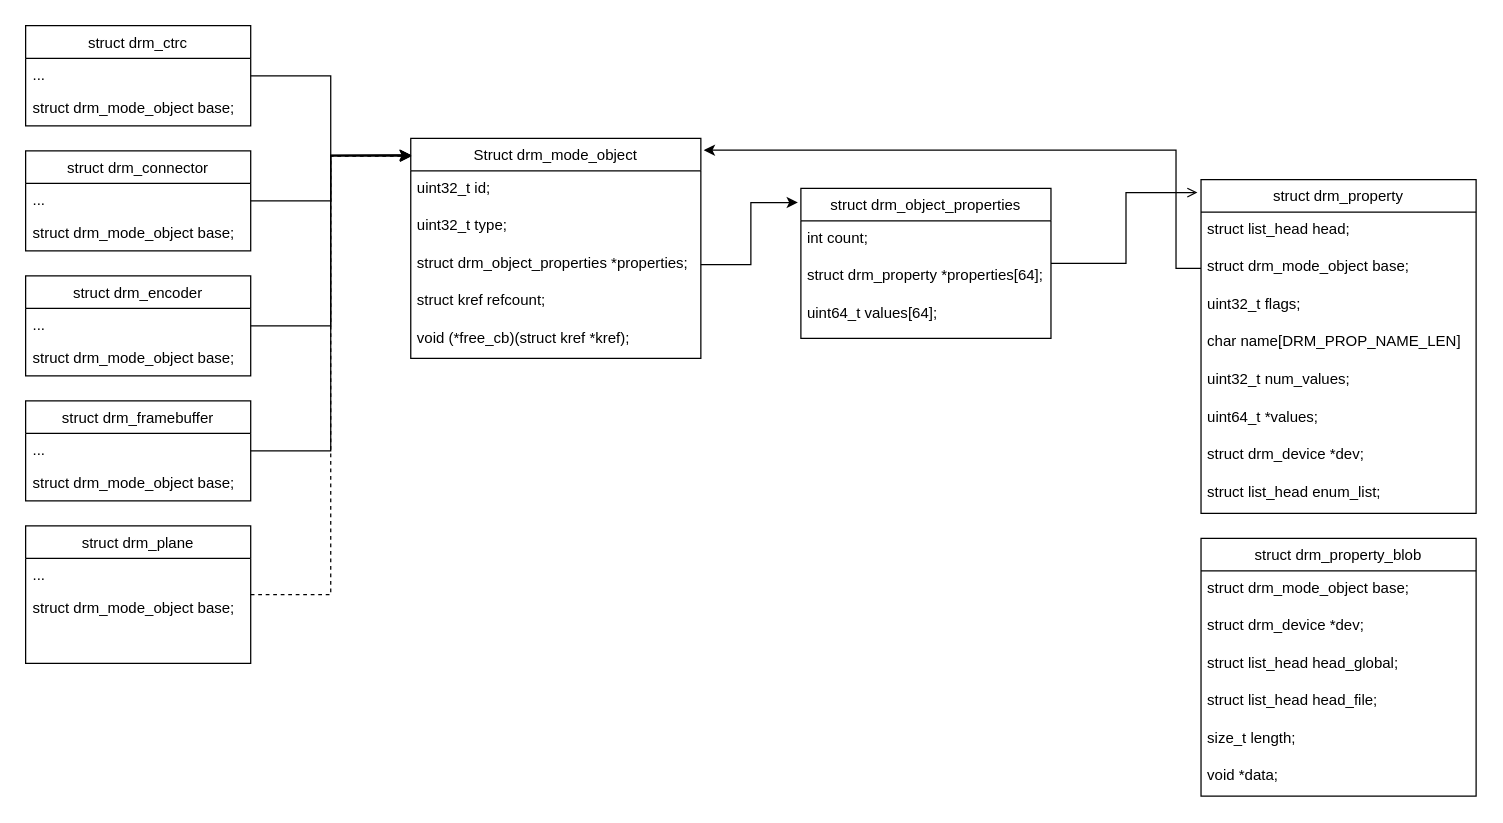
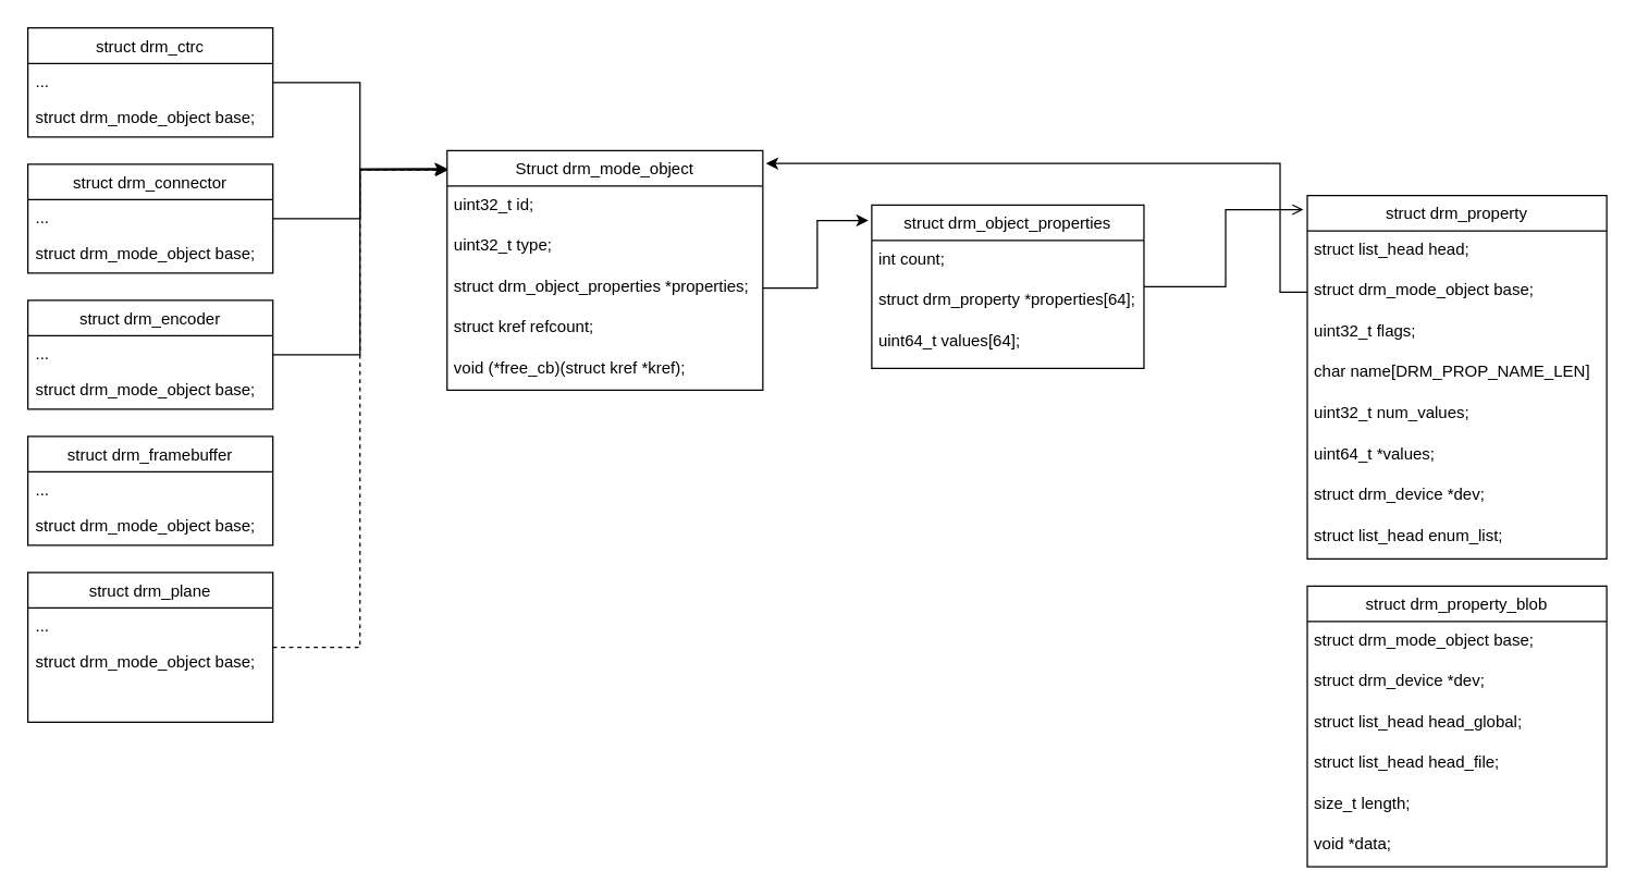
  <mxCell id="0" />
  <mxCell id="1" parent="0" />
  <mxCell id="2" value="struct drm_ctrc" style="swimlane;fontStyle=0;align=center;verticalAlign=top;childLayout=stackLayout;horizontal=1;startSize=26;horizontalStack=0;resizeParent=1;resizeLast=0;collapsible=1;marginBottom=0;rounded=0;shadow=0;strokeWidth=1;" parent="1" vertex="1"><mxGeometry x="20" y="20" width="180" height="80" as="geometry"><mxRectangle x="230" y="140" width="160" height="26" as="alternateBounds" /></mxGeometry></mxCell>
  <mxCell id="3" value="..." style="text;align=left;verticalAlign=top;spacingLeft=4;spacingRight=4;overflow=hidden;rotatable=0;points=[[0,0.5],[1,0.5]];portConstraint=eastwest;" parent="2" vertex="1"><mxGeometry y="26" width="180" height="26" as="geometry" /></mxCell>
  <mxCell id="4" value="struct drm_mode_object base;" style="text;align=left;verticalAlign=top;spacingLeft=4;spacingRight=4;overflow=hidden;rotatable=0;points=[[0,0.5],[1,0.5]];portConstraint=eastwest;rounded=0;shadow=0;html=0;" parent="2" vertex="1"><mxGeometry y="52" width="180" height="28" as="geometry" /></mxCell>
  <mxCell id="5" value="Struct drm_mode_object" style="swimlane;fontStyle=0;align=center;verticalAlign=top;childLayout=stackLayout;horizontal=1;startSize=26;horizontalStack=0;resizeParent=1;resizeLast=0;collapsible=1;marginBottom=0;rounded=0;shadow=0;strokeWidth=1;" parent="1" vertex="1"><mxGeometry x="328" y="110" width="232" height="176" as="geometry"><mxRectangle x="508" y="120" width="160" height="26" as="alternateBounds" /></mxGeometry></mxCell>
  <mxCell id="6" value="&amp;nbsp;uint32_t id;" style="text;html=1;align=left;verticalAlign=top;resizable=0;points=[];autosize=1;strokeColor=none;fillColor=none;" vertex="1" parent="5"><mxGeometry y="26" width="232" height="30" as="geometry" /></mxCell>
  <mxCell id="7" value="&amp;nbsp;uint32_t type;" style="text;html=1;align=left;verticalAlign=top;resizable=0;points=[];autosize=1;strokeColor=none;fillColor=none;fontFamily=Helvetica;fontSize=12;fontColor=default;" vertex="1" parent="5"><mxGeometry y="56" width="232" height="30" as="geometry" /></mxCell>
  <mxCell id="8" value=" struct drm_object_properties *properties;" style="text;align=left;verticalAlign=top;resizable=0;points=[];autosize=1;" vertex="1" parent="5"><mxGeometry y="86" width="232" height="30" as="geometry" /></mxCell>
  <mxCell id="9" value="&amp;nbsp;struct kref refcount;" style="text;align=left;verticalAlign=top;resizable=0;points=[];autosize=1;html=1;" vertex="1" parent="5"><mxGeometry y="116" width="232" height="30" as="geometry" /></mxCell>
  <mxCell id="10" value="&amp;nbsp;void (*free_cb)(struct kref *kref);" style="text;html=1;align=left;verticalAlign=top;resizable=0;points=[];autosize=1;" vertex="1" parent="5"><mxGeometry y="146" width="232" height="30" as="geometry" /></mxCell>
  <mxCell id="11" value="struct drm_connector" style="swimlane;fontStyle=0;align=center;verticalAlign=top;childLayout=stackLayout;horizontal=1;startSize=26;horizontalStack=0;resizeParent=1;resizeLast=0;collapsible=1;marginBottom=0;rounded=0;shadow=0;strokeWidth=1;" vertex="1" parent="1"><mxGeometry x="20" y="120" width="180" height="80" as="geometry"><mxRectangle x="230" y="140" width="160" height="26" as="alternateBounds" /></mxGeometry></mxCell>
  <mxCell id="12" value="..." style="text;align=left;verticalAlign=top;spacingLeft=4;spacingRight=4;overflow=hidden;rotatable=0;points=[[0,0.5],[1,0.5]];portConstraint=eastwest;" vertex="1" parent="11"><mxGeometry y="26" width="180" height="26" as="geometry" /></mxCell>
  <mxCell id="13" value="struct drm_mode_object base;" style="text;align=left;verticalAlign=top;spacingLeft=4;spacingRight=4;overflow=hidden;rotatable=0;points=[[0,0.5],[1,0.5]];portConstraint=eastwest;rounded=0;shadow=0;html=0;" vertex="1" parent="11"><mxGeometry y="52" width="180" height="28" as="geometry" /></mxCell>
  <mxCell id="14" value="struct drm_object_properties" style="swimlane;fontStyle=0;align=center;verticalAlign=top;childLayout=stackLayout;horizontal=1;startSize=26;horizontalStack=0;resizeParent=1;resizeLast=0;collapsible=1;marginBottom=0;rounded=0;shadow=0;strokeWidth=1;" vertex="1" parent="1"><mxGeometry x="640" y="150" width="200" height="120" as="geometry"><mxRectangle x="550" y="140" width="160" height="26" as="alternateBounds" /></mxGeometry></mxCell>
  <mxCell id="15" value="&amp;nbsp;int count;" style="text;html=1;align=left;verticalAlign=top;resizable=0;points=[];autosize=1;strokeColor=none;fillColor=none;" vertex="1" parent="14"><mxGeometry y="26" width="200" height="30" as="geometry" /></mxCell>
  <mxCell id="16" value="&amp;nbsp;struct drm_property *properties[64];" style="text;html=1;align=left;verticalAlign=top;resizable=0;points=[];autosize=1;strokeColor=none;fillColor=none;" vertex="1" parent="14"><mxGeometry y="56" width="200" height="30" as="geometry" /></mxCell>
  <mxCell id="17" value="&amp;nbsp;uint64_t values[64];" style="text;html=1;align=left;verticalAlign=top;resizable=0;points=[];autosize=1;" vertex="1" parent="14"><mxGeometry y="86" width="200" height="30" as="geometry" /></mxCell>
  <mxCell id="18" style="edgeStyle=orthogonalEdgeStyle;rounded=0;orthogonalLoop=1;jettySize=auto;html=1;entryX=-0.012;entryY=0.095;entryDx=0;entryDy=0;entryPerimeter=0;" edge="1" parent="1" source="8" target="14"><mxGeometry relative="1" as="geometry" /></mxCell>
  <mxCell id="19" value="struct drm_property" style="swimlane;fontStyle=0;align=center;verticalAlign=top;childLayout=stackLayout;horizontal=1;startSize=26;horizontalStack=0;resizeParent=1;resizeLast=0;collapsible=1;marginBottom=0;rounded=0;shadow=0;strokeWidth=1;" vertex="1" parent="1"><mxGeometry x="960" y="143" width="220" height="267" as="geometry"><mxRectangle x="550" y="140" width="160" height="26" as="alternateBounds" /></mxGeometry></mxCell>
  <mxCell id="20" value="&amp;nbsp;struct list_head head;" style="text;html=1;align=left;verticalAlign=top;resizable=0;points=[];autosize=1;strokeColor=none;fillColor=none;" vertex="1" parent="19"><mxGeometry y="26" width="220" height="30" as="geometry" /></mxCell>
  <mxCell id="21" value="&amp;nbsp;struct drm_mode_object base;" style="text;html=1;align=left;verticalAlign=top;resizable=0;points=[];autosize=1;strokeColor=none;fillColor=none;" vertex="1" parent="19"><mxGeometry y="56" width="220" height="30" as="geometry" /></mxCell>
  <mxCell id="22" value="&amp;nbsp;uint32_t flags;" style="text;html=1;align=left;verticalAlign=top;resizable=0;points=[];autosize=1;strokeColor=none;fillColor=none;" vertex="1" parent="19"><mxGeometry y="86" width="220" height="30" as="geometry" /></mxCell>
  <mxCell id="23" value="&amp;nbsp;char name[DRM_PROP_NAME_LEN]" style="text;html=1;align=left;verticalAlign=top;resizable=0;points=[];autosize=1;strokeColor=none;fillColor=none;" vertex="1" parent="19"><mxGeometry y="116" width="220" height="30" as="geometry" /></mxCell>
  <mxCell id="24" value="&amp;nbsp;uint32_t num_values;" style="text;html=1;align=left;verticalAlign=top;resizable=0;points=[];autosize=1;strokeColor=none;fillColor=none;" vertex="1" parent="19"><mxGeometry y="146" width="220" height="30" as="geometry" /></mxCell>
  <mxCell id="25" value="&amp;nbsp;uint64_t *values;" style="text;html=1;align=left;verticalAlign=top;resizable=0;points=[];autosize=1;strokeColor=none;fillColor=none;" vertex="1" parent="19"><mxGeometry y="176" width="220" height="30" as="geometry" /></mxCell>
  <mxCell id="26" value="&amp;nbsp;struct drm_device *dev;" style="text;html=1;align=left;verticalAlign=top;resizable=0;points=[];autosize=1;strokeColor=none;fillColor=none;" vertex="1" parent="19"><mxGeometry y="206" width="220" height="30" as="geometry" /></mxCell>
  <mxCell id="27" value="&amp;nbsp;struct list_head enum_list;" style="text;html=1;align=left;verticalAlign=top;resizable=0;points=[];autosize=1;strokeColor=none;fillColor=none;" vertex="1" parent="19"><mxGeometry y="236" width="220" height="30" as="geometry" /></mxCell>
  <mxCell id="28" style="edgeStyle=orthogonalEdgeStyle;rounded=0;orthogonalLoop=1;jettySize=auto;html=1;entryX=1.01;entryY=0.054;entryDx=0;entryDy=0;entryPerimeter=0;" edge="1" parent="1" source="21" target="5"><mxGeometry relative="1" as="geometry"><Array as="points"><mxPoint x="940" y="214" /><mxPoint x="940" y="120" /></Array></mxGeometry></mxCell>
  <mxCell id="29" style="edgeStyle=orthogonalEdgeStyle;rounded=0;orthogonalLoop=1;jettySize=auto;html=1;entryX=-0.013;entryY=0.039;entryDx=0;entryDy=0;entryPerimeter=0;endArrow=open;" edge="1" parent="1" source="14" target="19"><mxGeometry relative="1" as="geometry" /></mxCell>
  <mxCell id="30" style="edgeStyle=orthogonalEdgeStyle;rounded=0;orthogonalLoop=1;jettySize=auto;html=1;entryX=-0.001;entryY=0.077;entryDx=0;entryDy=0;entryPerimeter=0;" edge="1" parent="1" source="11" target="5"><mxGeometry relative="1" as="geometry" /></mxCell>
  <mxCell id="31" value="struct drm_encoder" style="swimlane;fontStyle=0;align=center;verticalAlign=top;childLayout=stackLayout;horizontal=1;startSize=26;horizontalStack=0;resizeParent=1;resizeLast=0;collapsible=1;marginBottom=0;rounded=0;shadow=0;strokeWidth=1;" vertex="1" parent="1"><mxGeometry x="20" y="220" width="180" height="80" as="geometry"><mxRectangle x="230" y="140" width="160" height="26" as="alternateBounds" /></mxGeometry></mxCell>
  <mxCell id="32" value="..." style="text;align=left;verticalAlign=top;spacingLeft=4;spacingRight=4;overflow=hidden;rotatable=0;points=[[0,0.5],[1,0.5]];portConstraint=eastwest;" vertex="1" parent="31"><mxGeometry y="26" width="180" height="26" as="geometry" /></mxCell>
  <mxCell id="33" value="struct drm_mode_object base;" style="text;align=left;verticalAlign=top;spacingLeft=4;spacingRight=4;overflow=hidden;rotatable=0;points=[[0,0.5],[1,0.5]];portConstraint=eastwest;rounded=0;shadow=0;html=0;" vertex="1" parent="31"><mxGeometry y="52" width="180" height="28" as="geometry" /></mxCell>
  <mxCell id="34" style="edgeStyle=orthogonalEdgeStyle;rounded=0;orthogonalLoop=1;jettySize=auto;html=1;entryX=0.002;entryY=0.077;entryDx=0;entryDy=0;entryPerimeter=0;" edge="1" parent="1" source="31" target="5"><mxGeometry relative="1" as="geometry" /></mxCell>
  <mxCell id="35" style="edgeStyle=orthogonalEdgeStyle;rounded=0;orthogonalLoop=1;jettySize=auto;html=1;entryX=0.002;entryY=0.081;entryDx=0;entryDy=0;entryPerimeter=0;" edge="1" parent="1" source="2" target="5"><mxGeometry relative="1" as="geometry" /></mxCell>
  <mxCell id="36" value="struct drm_framebuffer" style="swimlane;fontStyle=0;align=center;verticalAlign=top;childLayout=stackLayout;horizontal=1;startSize=26;horizontalStack=0;resizeParent=1;resizeLast=0;collapsible=1;marginBottom=0;rounded=0;shadow=0;strokeWidth=1;" vertex="1" parent="1"><mxGeometry x="20" y="320" width="180" height="80" as="geometry"><mxRectangle x="230" y="140" width="160" height="26" as="alternateBounds" /></mxGeometry></mxCell>
  <mxCell id="37" value="..." style="text;align=left;verticalAlign=top;spacingLeft=4;spacingRight=4;overflow=hidden;rotatable=0;points=[[0,0.5],[1,0.5]];portConstraint=eastwest;" vertex="1" parent="36"><mxGeometry y="26" width="180" height="26" as="geometry" /></mxCell>
  <mxCell id="38" value="struct drm_mode_object base;" style="text;align=left;verticalAlign=top;spacingLeft=4;spacingRight=4;overflow=hidden;rotatable=0;points=[[0,0.5],[1,0.5]];portConstraint=eastwest;rounded=0;shadow=0;html=0;" vertex="1" parent="36"><mxGeometry y="52" width="180" height="28" as="geometry" /></mxCell>
- <mxCell id="39" style="edgeStyle=orthogonalEdgeStyle;rounded=0;orthogonalLoop=1;jettySize=auto;html=1;entryX=0.002;entryY=0.077;entryDx=0;entryDy=0;entryPerimeter=0;" edge="1" parent="1" source="36" target="5"><mxGeometry relative="1" as="geometry" /></mxCell>
  <mxCell id="40" value="struct drm_plane" style="swimlane;fontStyle=0;align=center;verticalAlign=top;childLayout=stackLayout;horizontal=1;startSize=26;horizontalStack=0;resizeParent=1;resizeLast=0;collapsible=1;marginBottom=0;rounded=0;shadow=0;strokeWidth=1;" vertex="1" parent="1"><mxGeometry x="20" y="420" width="180" height="110" as="geometry"><mxRectangle x="230" y="140" width="160" height="26" as="alternateBounds" /></mxGeometry></mxCell>
  <mxCell id="41" value="..." style="text;align=left;verticalAlign=top;spacingLeft=4;spacingRight=4;overflow=hidden;rotatable=0;points=[[0,0.5],[1,0.5]];portConstraint=eastwest;" vertex="1" parent="40"><mxGeometry y="26" width="180" height="26" as="geometry" /></mxCell>
  <mxCell id="42" value="struct drm_mode_object base;" style="text;align=left;verticalAlign=top;spacingLeft=4;spacingRight=4;overflow=hidden;rotatable=0;points=[[0,0.5],[1,0.5]];portConstraint=eastwest;rounded=0;shadow=0;html=0;" vertex="1" parent="40"><mxGeometry y="52" width="180" height="28" as="geometry" /></mxCell>
  <mxCell id="43" style="edgeStyle=orthogonalEdgeStyle;rounded=0;orthogonalLoop=1;jettySize=auto;html=1;entryX=0.002;entryY=0.081;entryDx=0;entryDy=0;entryPerimeter=0;dashed=1;" edge="1" parent="1" source="40" target="5"><mxGeometry relative="1" as="geometry" /></mxCell>
  <mxCell id="44" value="struct drm_property_blob" style="swimlane;fontStyle=0;align=center;verticalAlign=top;childLayout=stackLayout;horizontal=1;startSize=26;horizontalStack=0;resizeParent=1;resizeLast=0;collapsible=1;marginBottom=0;rounded=0;shadow=0;strokeWidth=1;" vertex="1" parent="1"><mxGeometry x="960" y="430" width="220" height="206" as="geometry"><mxRectangle x="550" y="140" width="160" height="26" as="alternateBounds" /></mxGeometry></mxCell>
  <mxCell id="45" value="&amp;nbsp;struct drm_mode_object base;" style="text;html=1;align=left;verticalAlign=top;resizable=0;points=[];autosize=1;strokeColor=none;fillColor=none;" vertex="1" parent="44"><mxGeometry y="26" width="220" height="30" as="geometry" /></mxCell>
  <mxCell id="46" value="&amp;nbsp;struct drm_device *dev;" style="text;html=1;align=left;verticalAlign=top;resizable=0;points=[];autosize=1;strokeColor=none;fillColor=none;" vertex="1" parent="44"><mxGeometry y="56" width="220" height="30" as="geometry" /></mxCell>
  <mxCell id="47" value="&amp;nbsp;struct list_head head_global;" style="text;html=1;align=left;verticalAlign=top;resizable=0;points=[];autosize=1;strokeColor=none;fillColor=none;" vertex="1" parent="44"><mxGeometry y="86" width="220" height="30" as="geometry" /></mxCell>
  <mxCell id="48" value="&amp;nbsp;struct list_head head_file;" style="text;html=1;align=left;verticalAlign=top;resizable=0;points=[];autosize=1;strokeColor=none;fillColor=none;" vertex="1" parent="44"><mxGeometry y="116" width="220" height="30" as="geometry" /></mxCell>
  <mxCell id="49" value="&amp;nbsp;size_t length;" style="text;html=1;align=left;verticalAlign=top;resizable=0;points=[];autosize=1;strokeColor=none;fillColor=none;" vertex="1" parent="44"><mxGeometry y="146" width="220" height="30" as="geometry" /></mxCell>
  <mxCell id="50" value="&amp;nbsp;void *data;" style="text;html=1;align=left;verticalAlign=top;resizable=0;points=[];autosize=1;strokeColor=none;fillColor=none;" vertex="1" parent="44"><mxGeometry y="176" width="220" height="30" as="geometry" /></mxCell>
